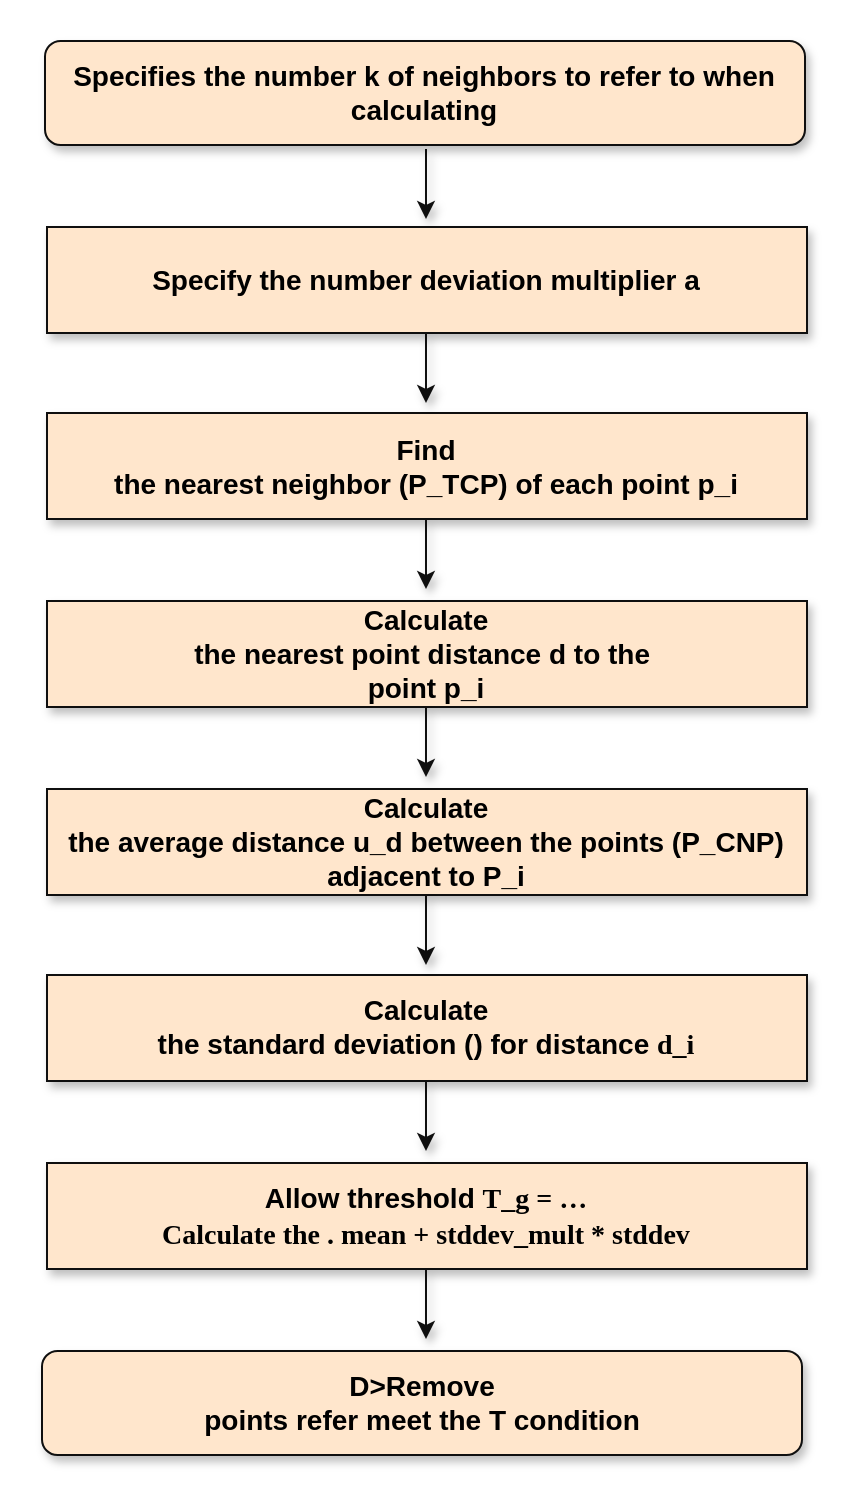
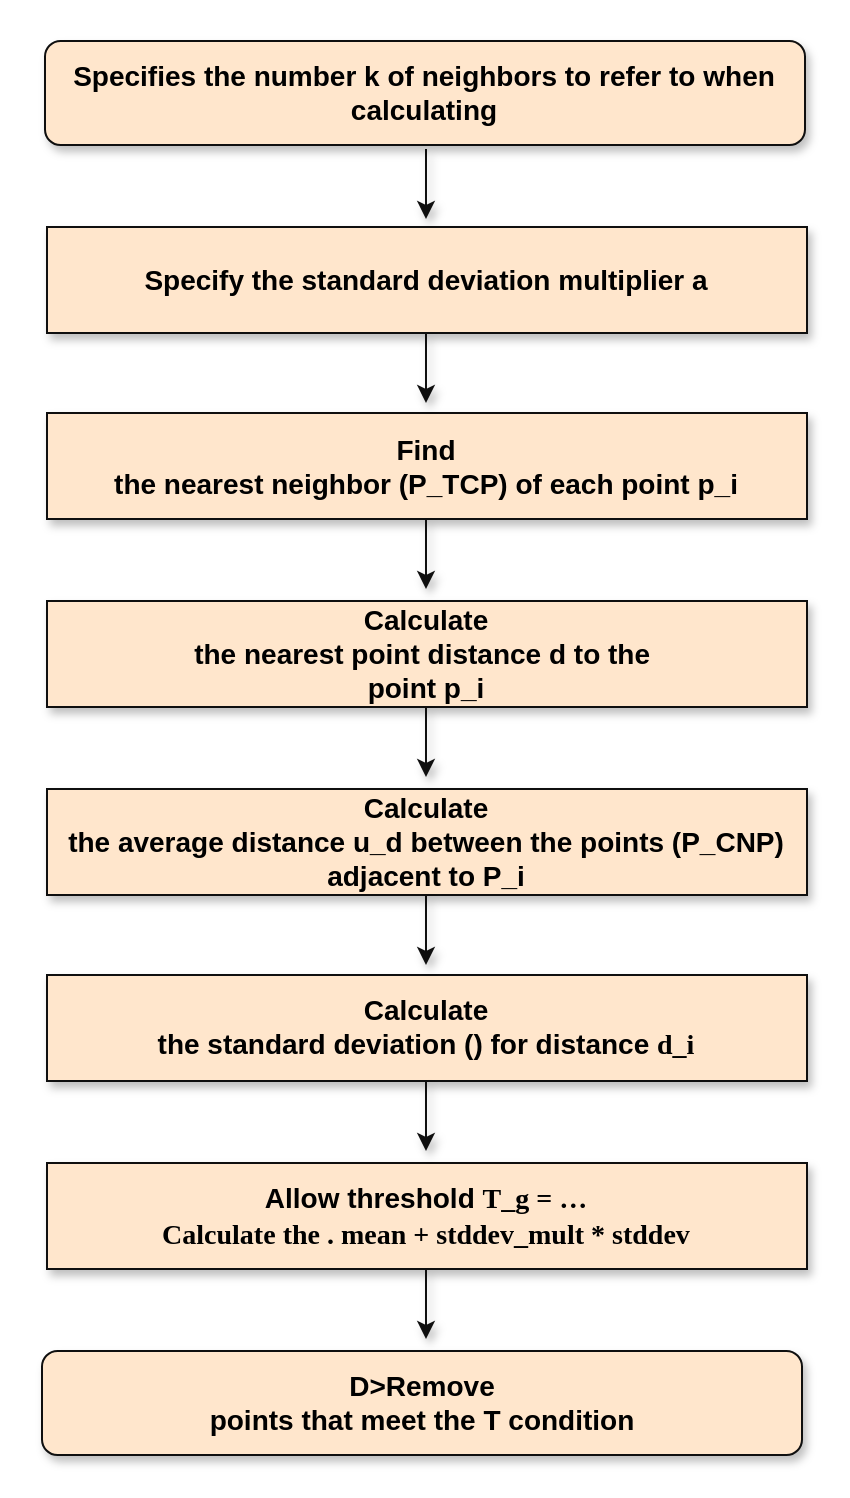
  <mxCell id="0" />
  <mxCell id="1" parent="0" />
  <mxCell id="2" value="" style="endArrow=classic;html=1;rounded=0;fontStyle=1;fillColor=#ffe6cc;strokeColor=#0f0f0f;shadow=1;fontSize=14;" edge="1" parent="1"><mxGeometry width="50" height="50" relative="1" as="geometry"><mxPoint x="212.5" y="74" as="sourcePoint" /><mxPoint x="212.5" y="109" as="targetPoint" /></mxGeometry></mxCell>
- <mxCell id="3" value="&lt;p style=&quot;margin-top: 0pt; margin-bottom: 0pt; margin-left: 0in; direction: ltr; unicode-bidi: embed; font-size: 14px;&quot;&gt;Specify the number deviation multiplier a&lt;/p&gt;" style="rounded=0;whiteSpace=wrap;html=1;fillColor=#ffe6cc;strokeColor=#0f0f0f;fontStyle=1;shadow=1;fontSize=14;" vertex="1" parent="1"><mxGeometry x="23" y="113" width="380" height="53" as="geometry" /></mxCell>
+ <mxCell id="3" value="&lt;p style=&quot;margin-top: 0pt; margin-bottom: 0pt; margin-left: 0in; direction: ltr; unicode-bidi: embed; font-size: 14px;&quot;&gt;Specify the standard deviation multiplier a&lt;/p&gt;" style="rounded=0;whiteSpace=wrap;html=1;fillColor=#ffe6cc;strokeColor=#0f0f0f;fontStyle=1;shadow=1;fontSize=14;" vertex="1" parent="1"><mxGeometry x="23" y="113" width="380" height="53" as="geometry" /></mxCell>
  <mxCell id="4" value="&lt;p style=&quot;margin-top: 0pt; margin-bottom: 0pt; margin-left: 0in; direction: ltr; unicode-bidi: embed; font-size: 14px;&quot;&gt;Find&lt;br style=&quot;font-size: 14px;&quot;&gt;the nearest neighbor (P_TCP) of each point p_i&lt;/p&gt;" style="rounded=0;whiteSpace=wrap;html=1;fillColor=#ffe6cc;strokeColor=#0f0f0f;fontStyle=1;shadow=1;fontSize=14;" vertex="1" parent="1"><mxGeometry x="23" y="206" width="380" height="53" as="geometry" /></mxCell>
  <mxCell id="5" value="&lt;p style=&quot;margin-top: 0pt; margin-bottom: 0pt; margin-left: 0in; direction: ltr; unicode-bidi: embed; font-size: 14px;&quot;&gt;Calculate&lt;br style=&quot;font-size: 14px;&quot;&gt;the nearest point distance d to the&amp;nbsp;&lt;/p&gt;point p_i" style="rounded=0;whiteSpace=wrap;html=1;fillColor=#ffe6cc;strokeColor=#0f0f0f;fontStyle=1;shadow=1;fontSize=14;" vertex="1" parent="1"><mxGeometry x="23" y="300" width="380" height="53" as="geometry" /></mxCell>
  <mxCell id="6" value="" style="endArrow=classic;html=1;rounded=0;fontStyle=1;fillColor=#ffe6cc;strokeColor=#0f0f0f;shadow=1;fontSize=14;" edge="1" parent="1"><mxGeometry width="50" height="50" relative="1" as="geometry"><mxPoint x="212.5" y="166" as="sourcePoint" /><mxPoint x="212.5" y="201" as="targetPoint" /></mxGeometry></mxCell>
  <mxCell id="7" value="" style="endArrow=classic;html=1;rounded=0;fontStyle=1;fillColor=#ffe6cc;strokeColor=#0f0f0f;shadow=1;fontSize=14;" edge="1" parent="1"><mxGeometry width="50" height="50" relative="1" as="geometry"><mxPoint x="212.5" y="259" as="sourcePoint" /><mxPoint x="212.5" y="294" as="targetPoint" /></mxGeometry></mxCell>
  <mxCell id="8" value="" style="endArrow=classic;html=1;rounded=0;fontStyle=1;fillColor=#ffe6cc;strokeColor=#0f0f0f;shadow=1;fontSize=14;" edge="1" parent="1"><mxGeometry width="50" height="50" relative="1" as="geometry"><mxPoint x="212.5" y="353" as="sourcePoint" /><mxPoint x="212.5" y="388" as="targetPoint" /></mxGeometry></mxCell>
  <mxCell id="9" value="&lt;p style=&quot;margin-top: 0pt; margin-bottom: 0pt; margin-left: 0in; direction: ltr; unicode-bidi: embed; font-size: 14px;&quot;&gt;Specifies the number k of neighbors to refer to when calculating&lt;/p&gt;" style="rounded=1;whiteSpace=wrap;html=1;fontSize=14;glass=0;strokeWidth=1;shadow=1;fillColor=#ffe6cc;strokeColor=#0f0f0f;fontStyle=1;" vertex="1" parent="1"><mxGeometry x="22" y="20" width="380" height="52" as="geometry" /></mxCell>
  <mxCell id="10" value="&lt;p style=&quot;margin-top: 0pt; margin-bottom: 0pt; margin-left: 0in; direction: ltr; unicode-bidi: embed; font-size: 14px;&quot;&gt;&lt;font style=&quot;font-size: 14px;&quot; face=&quot;Helvetica&quot;&gt;Calculate&lt;br style=&quot;font-size: 14px;&quot;&gt;the average distance u_d between the points (P_CNP)&lt;br style=&quot;font-size: 14px;&quot;&gt;adjacent to P_i&lt;/font&gt;&lt;/p&gt;" style="rounded=0;whiteSpace=wrap;html=1;fillColor=#ffe6cc;strokeColor=#0f0f0f;fontStyle=1;shadow=1;fontSize=14;" vertex="1" parent="1"><mxGeometry x="23" y="394" width="380" height="53" as="geometry" /></mxCell>
  <mxCell id="11" value="&lt;p style=&quot;margin-top: 0pt; margin-bottom: 0pt; margin-left: 0in; direction: ltr; unicode-bidi: embed; font-size: 14px;&quot;&gt;Calculate&lt;br style=&quot;font-size: 14px;&quot;&gt;the standard deviation () for distance &lt;span style=&quot;font-family: noto; font-size: 14px;&quot;&gt;d_i&lt;/span&gt;&lt;/p&gt;" style="rounded=0;whiteSpace=wrap;html=1;fillColor=#ffe6cc;strokeColor=#0f0f0f;fontStyle=1;shadow=1;fontSize=14;" vertex="1" parent="1"><mxGeometry x="23" y="487" width="380" height="53" as="geometry" /></mxCell>
  <mxCell id="12" value="&lt;p style=&quot;margin-top: 0pt; margin-bottom: 0pt; margin-left: 0in; direction: ltr; unicode-bidi: embed; font-size: 14px;&quot;&gt;Allow threshold &lt;span style=&quot;font-family: noto; font-size: 14px;&quot;&gt;T_g&lt;/span&gt;&lt;span style=&quot;font-family: noto; font-size: 14px;&quot;&gt; = …&lt;br style=&quot;font-size: 14px;&quot;&gt;Calculate the . mean + &lt;/span&gt;&lt;span style=&quot;font-family: noto; font-size: 14px;&quot;&gt;stddev_mult&lt;/span&gt;&lt;span style=&quot;font-family: noto; font-size: 14px;&quot;&gt; * &lt;/span&gt;&lt;span style=&quot;font-family: noto; font-size: 14px;&quot;&gt;stddev&lt;/span&gt;&lt;/p&gt;" style="rounded=0;whiteSpace=wrap;html=1;fillColor=#ffe6cc;strokeColor=#0f0f0f;fontStyle=1;shadow=1;fontSize=14;" vertex="1" parent="1"><mxGeometry x="23" y="581" width="380" height="53" as="geometry" /></mxCell>
  <mxCell id="13" value="" style="endArrow=classic;html=1;rounded=0;fontStyle=1;fillColor=#ffe6cc;strokeColor=#0f0f0f;shadow=1;fontSize=14;" edge="1" parent="1"><mxGeometry width="50" height="50" relative="1" as="geometry"><mxPoint x="212.5" y="447" as="sourcePoint" /><mxPoint x="212.5" y="482" as="targetPoint" /></mxGeometry></mxCell>
  <mxCell id="14" value="" style="endArrow=classic;html=1;rounded=0;fontStyle=1;fillColor=#ffe6cc;strokeColor=#0f0f0f;shadow=1;fontSize=14;" edge="1" parent="1"><mxGeometry width="50" height="50" relative="1" as="geometry"><mxPoint x="212.5" y="540" as="sourcePoint" /><mxPoint x="212.5" y="575" as="targetPoint" /></mxGeometry></mxCell>
  <mxCell id="15" value="" style="endArrow=classic;html=1;rounded=0;fontStyle=1;fillColor=#ffe6cc;strokeColor=#0f0f0f;shadow=1;fontSize=14;" edge="1" parent="1"><mxGeometry width="50" height="50" relative="1" as="geometry"><mxPoint x="212.5" y="634" as="sourcePoint" /><mxPoint x="212.5" y="669" as="targetPoint" /></mxGeometry></mxCell>
- <mxCell id="16" value="&lt;p style=&quot;margin-top: 0pt; margin-bottom: 0pt; margin-left: 0in; direction: ltr; unicode-bidi: embed; font-size: 14px;&quot;&gt;D&amp;gt;Remove&lt;br style=&quot;font-size: 14px;&quot;&gt;points refer meet the T condition&lt;/p&gt;" style="rounded=1;whiteSpace=wrap;html=1;fontSize=14;glass=0;strokeWidth=1;shadow=1;fillColor=#ffe6cc;strokeColor=#0f0f0f;fontStyle=1;" vertex="1" parent="1"><mxGeometry x="20.5" y="675" width="380" height="52" as="geometry" /></mxCell>
+ <mxCell id="16" value="&lt;p style=&quot;margin-top: 0pt; margin-bottom: 0pt; margin-left: 0in; direction: ltr; unicode-bidi: embed; font-size: 14px;&quot;&gt;D&amp;gt;Remove&lt;br style=&quot;font-size: 14px;&quot;&gt;points that meet the T condition&lt;/p&gt;" style="rounded=1;whiteSpace=wrap;html=1;fontSize=14;glass=0;strokeWidth=1;shadow=1;fillColor=#ffe6cc;strokeColor=#0f0f0f;fontStyle=1;" vertex="1" parent="1"><mxGeometry x="20.5" y="675" width="380" height="52" as="geometry" /></mxCell>
